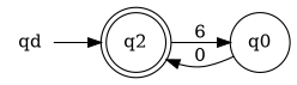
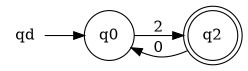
  strict digraph {
    rankdir=LR
    qd [height=0 shape=none width=0]
    q0 [height=0.5 shape=circle width=0.5]
    n3 [height=0.5 label=q2 shape=doublecircle width=0.5]
-   qd -> n3
-   q0 -> n3 [label=0]
-   n3 -> q0 [label=6]
+   qd -> q0
+   q0 -> n3 [label=2]
+   n3 -> q0 [label=0]
  }
